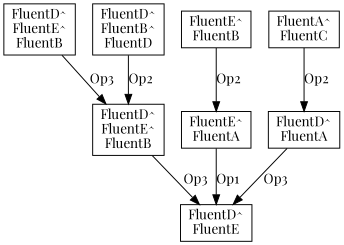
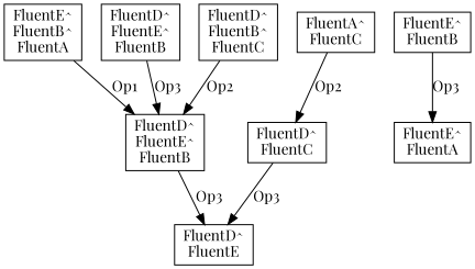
  digraph {
    fontname="Playfair Display"
    node [fontname="Playfair Display" shape=box]
    edge [fontname="Playfair Display"]
    n1 [label="FluentD^\nFluentE"]
    n2 [label="FluentD^\nFluentE^\nFluentB"]
    n3 [label="FluentE^\nFluentA"]
-   n4 [label="FluentD^\nFluentA"]
+   n4 [label="FluentD^\nFluentC"]
+   n5 [label="FluentE^\nFluentB^\nFluentA"]
    n6 [label="FluentD^\nFluentE^\nFluentB"]
-   n7 [label="FluentD^\nFluentB^\nFluentD"]
+   n7 [label="FluentD^\nFluentB^\nFluentC"]
    n8 [label="FluentA^\nFluentC"]
    n9 [label="FluentE^\nFluentB"]
    n2 -> n1 [label=Op3]
-   n3 -> n1 [label=Op1]
    n4 -> n1 [label=Op3]
+   n5 -> n2 [label=Op1]
    n6 -> n2 [label=Op3]
    n7 -> n2 [label=Op2]
    n8 -> n4 [label=Op2]
-   n9 -> n3 [label=Op2]
+   n9 -> n3 [label=Op3]
  }
